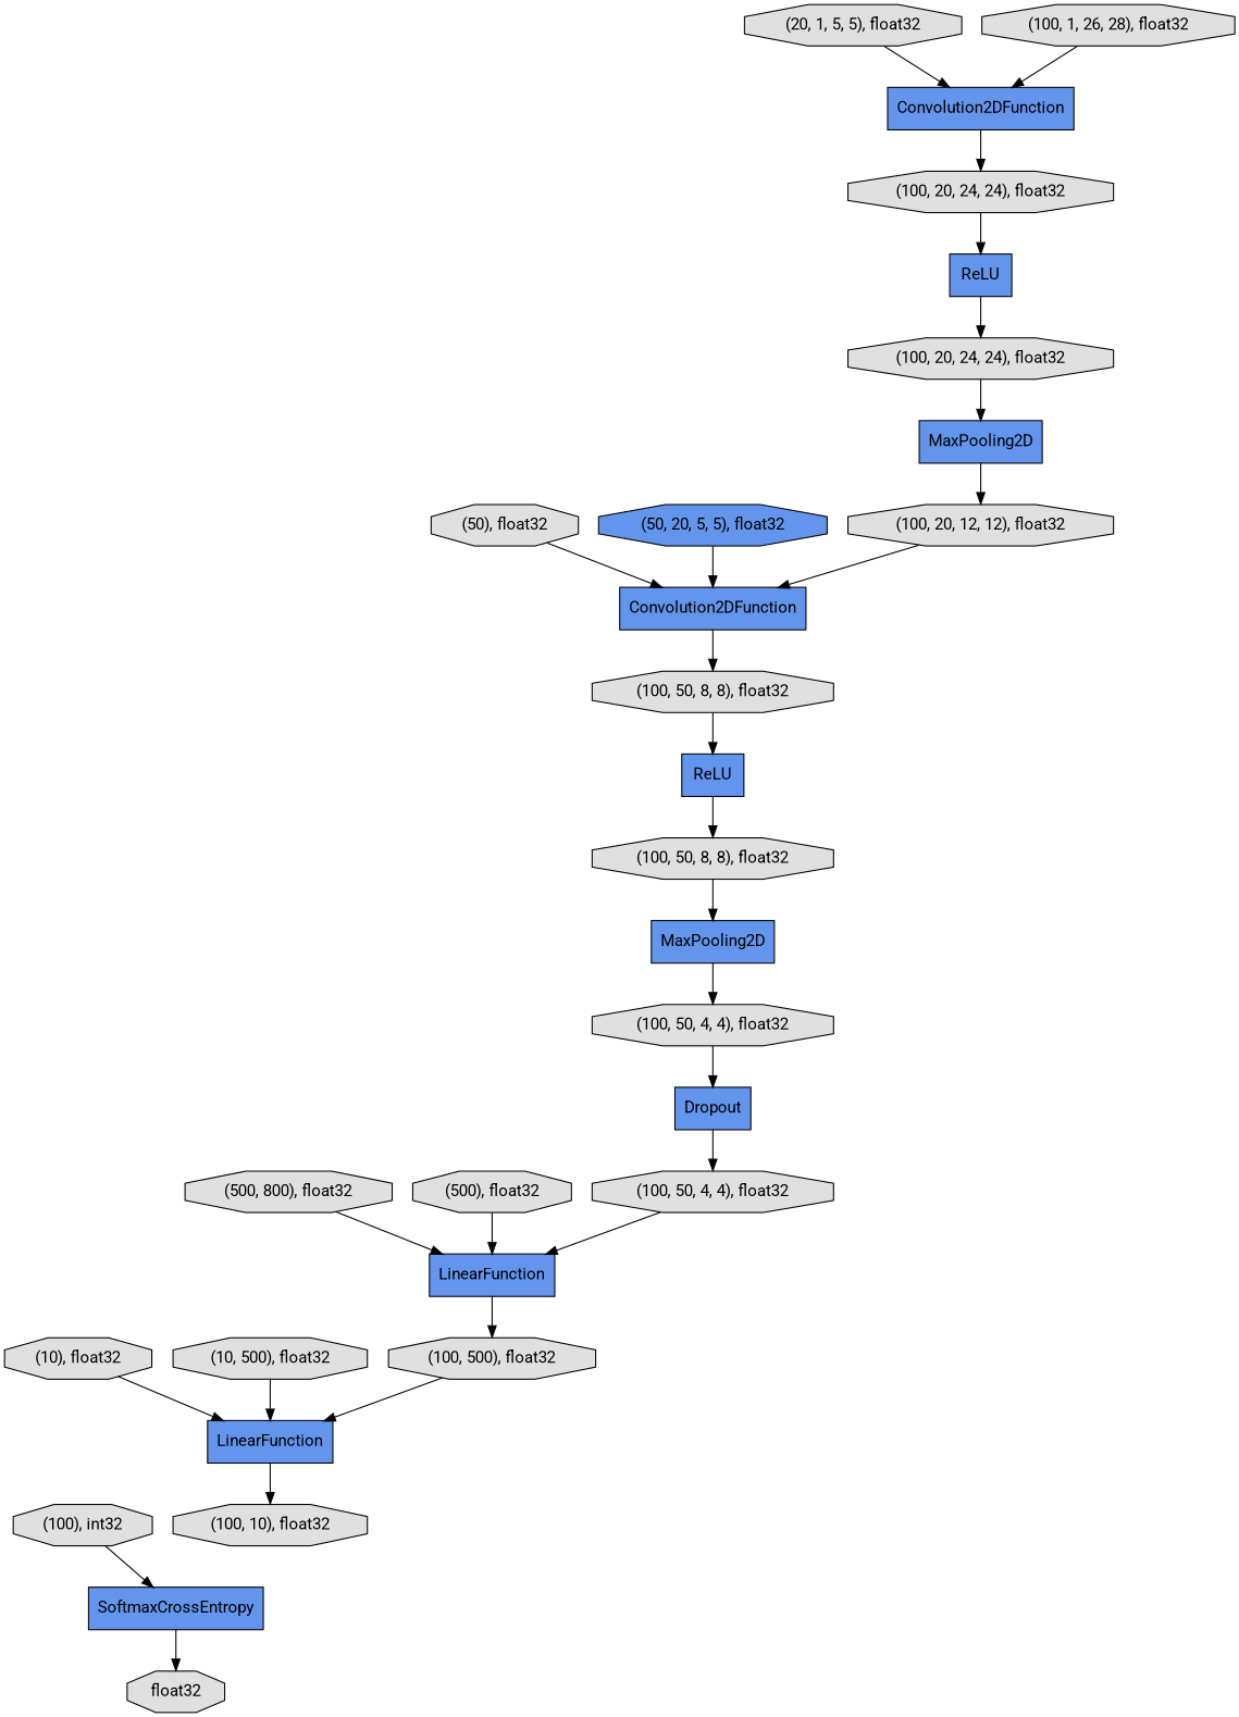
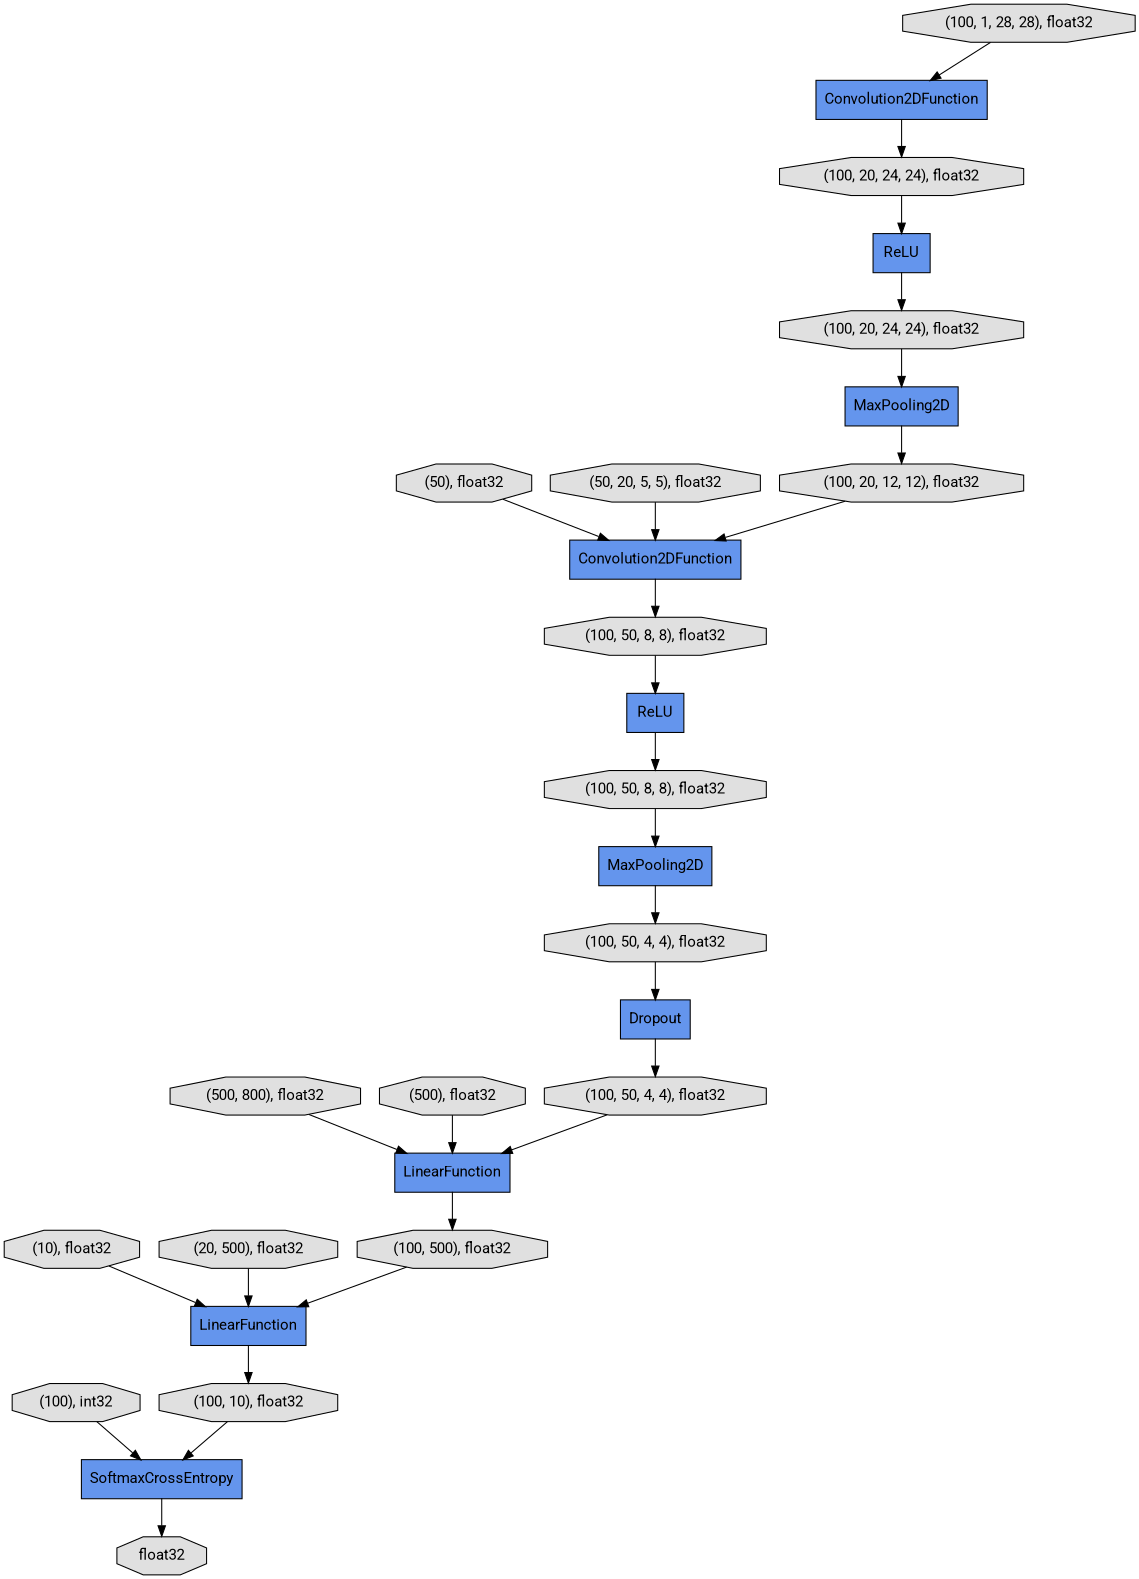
  digraph {
    fontname=Roboto
    rankdir=TB
    node [fillcolor="#E0E0E0" fontname=Roboto shape=octagon style=filled]
    edge [fontname=Roboto]
    n1 [label="(100, 20, 12, 12), float32"]
    n2 [fillcolor="#6495ED" label=Convolution2DFunction shape=record]
    n3 [label="(100, 50, 8, 8), float32"]
    n4 [label="(100, 10), float32"]
    n5 [fillcolor="#6495ED" label=SoftmaxCrossEntropy shape=record]
    n6 [label=float32]
    n7 [label="(100, 50, 8, 8), float32"]
    n8 [fillcolor="#6495ED" label=MaxPooling2D shape=record]
    n9 [label="(100, 50, 4, 4), float32"]
    n10 [fillcolor="#6495ED" label=ReLU shape=record]
    n11 [fillcolor="#6495ED" label=Convolution2DFunction shape=record]
    n12 [label="(100, 20, 24, 24), float32"]
    n13 [fillcolor="#6495ED" label=ReLU shape=record]
    n14 [fillcolor="#6495ED" label=Dropout shape=record]
-   n15 [label="(20, 1, 5, 5), float32"]
    n16 [label="(100, 50, 4, 4), float32"]
    n17 [fillcolor="#6495ED" label=LinearFunction shape=record]
    n18 [label="(100, 500), float32"]
    n19 [label="(100), int32"]
    n20 [label="(10), float32"]
    n21 [fillcolor="#6495ED" label=LinearFunction shape=record]
    n22 [label="(50), float32"]
-   n23 [label="(10, 500), float32"]
+   n23 [label="(20, 500), float32"]
    n24 [label="(500, 800), float32"]
    n25 [label="(500), float32"]
-   n26 [label="(100, 1, 26, 28), float32"]
+   n26 [label="(100, 1, 28, 28), float32"]
    n27 [label="(100, 20, 24, 24), float32"]
    n28 [fillcolor="#6495ED" label=MaxPooling2D shape=record]
-   n29 [fillcolor="#6495ED" label="(50, 20, 5, 5), float32"]
+   n29 [label="(50, 20, 5, 5), float32"]
    n1 -> n2
    n2 -> n3
    n3 -> n10
+   n4 -> n5
    n5 -> n6
    n7 -> n8
    n8 -> n9
    n9 -> n14
    n10 -> n7
    n11 -> n12
    n12 -> n13
    n13 -> n27
    n14 -> n16
-   n15 -> n11
    n16 -> n17
    n17 -> n18
    n18 -> n21
    n19 -> n5
    n20 -> n21
    n21 -> n4
    n22 -> n2
    n23 -> n21
    n24 -> n17
    n25 -> n17
    n26 -> n11
    n27 -> n28
    n28 -> n1
    n29 -> n2
  }
